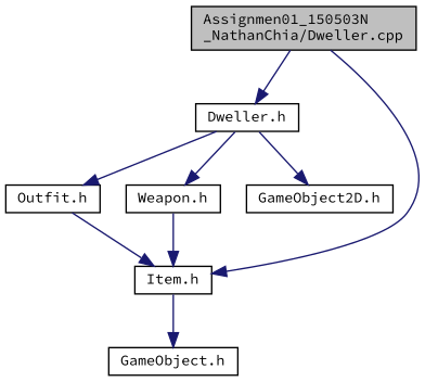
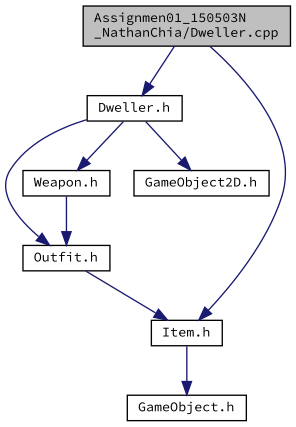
  digraph {
    fontname="Source Code Pro"
    node [color=black fontname="Source Code Pro" fontsize=10 shape=record]
    edge [color=midnightblue fontname="Source Code Pro" fontsize=10 labelfontname=Helvetica labelfontsize=10 style=solid]
    n1 [fillcolor=grey75 fontcolor=black height=0.2 label="Assignmen01_150503N\l_NathanChia/Dweller.cpp" style=filled width=0.4]
    n2 [height=0.2 label="Dweller.h" width=0.4]
    n3 [height=0.2 label="Item.h" width=0.4]
    n4 [height=0.2 label="Outfit.h" width=0.4]
    n5 [height=0.2 label="Weapon.h" width=0.4]
    n6 [height=0.2 label="GameObject2D.h" width=0.4]
    n7 [height=0.2 label="GameObject.h" width=0.4]
    n1 -> n2
    n1 -> n3
    n2 -> n4
    n2 -> n5
    n2 -> n6
    n3 -> n7
    n4 -> n3
-   n5 -> n3
+   n5 -> n4
  }
